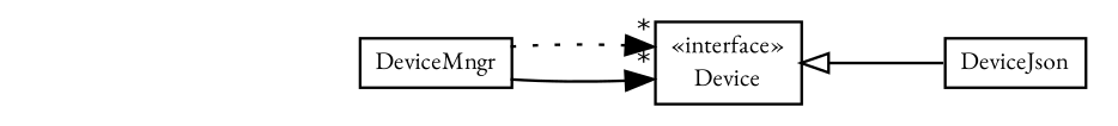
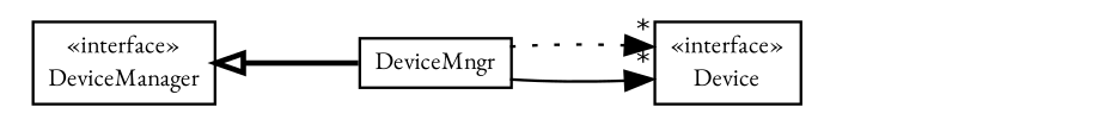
  digraph {
    fontname="EB Garamond"
    nodesep=0.25
    rankdir=LR
    ranksep=0.5
    node [fontcolor=black fontname="EB Garamond" fontsize=9.0 shape=plaintext]
    edge [fontname="EB Garamond" fontsize=10 headport=p labelfontname=Helvetica labelfontsize=10 style=solid tailport=p]
    n1 [label=<<table title="com.connectlife.coreserver.environment.device.Device" border="0" cellborder="1" cellspacing="0" cellpadding="2" port="p" href="./Device.html"> 		<tr><td><table border="0" cellspacing="0" cellpadding="1"> <tr><td align="center" balign="center"> &#171;interface&#187; </td></tr> <tr><td align="center" balign="center"> Device </td></tr> 		</table></td></tr> 		</table>>]
-   n2 [label=<<table title="com.connectlife.coreserver.environment.device.DeviceJson" border="0" cellborder="1" cellspacing="0" cellpadding="2" port="p" href="./DeviceJson.html"> 		<tr><td><table border="0" cellspacing="0" cellpadding="1"> <tr><td align="center" balign="center"> DeviceJson </td></tr> 		</table></td></tr> 		</table>>]
+   n3 [label=<<table title="com.connectlife.coreserver.environment.device.DeviceManager" border="0" cellborder="1" cellspacing="0" cellpadding="2" port="p" href="./DeviceManager.html"> 		<tr><td><table border="0" cellspacing="0" cellpadding="1"> <tr><td align="center" balign="center"> &#171;interface&#187; </td></tr> <tr><td align="center" balign="center"> DeviceManager </td></tr> 		</table></td></tr> 		</table>>]
    n4 [label=<<table title="com.connectlife.coreserver.environment.device.DeviceMngr" border="0" cellborder="1" cellspacing="0" cellpadding="2" port="p" href="./DeviceMngr.html"> 		<tr><td><table border="0" cellspacing="0" cellpadding="1"> <tr><td align="center" balign="center"> DeviceMngr </td></tr> 		</table></td></tr> 		</table>>]
-   n1 -> n2 [arrowtail=empty dir=back]
+   n3 -> n4 [arrowtail=empty dir=back style=bold]
    n4 -> n1 [arrowhead=normal color=black fontcolor=black fontsize=10.0 headlabel="*"]
    n4 -> n1 [arrowhead=normal color=black fontcolor=black fontsize=10.0 headlabel="*" style=dotted]
  }
